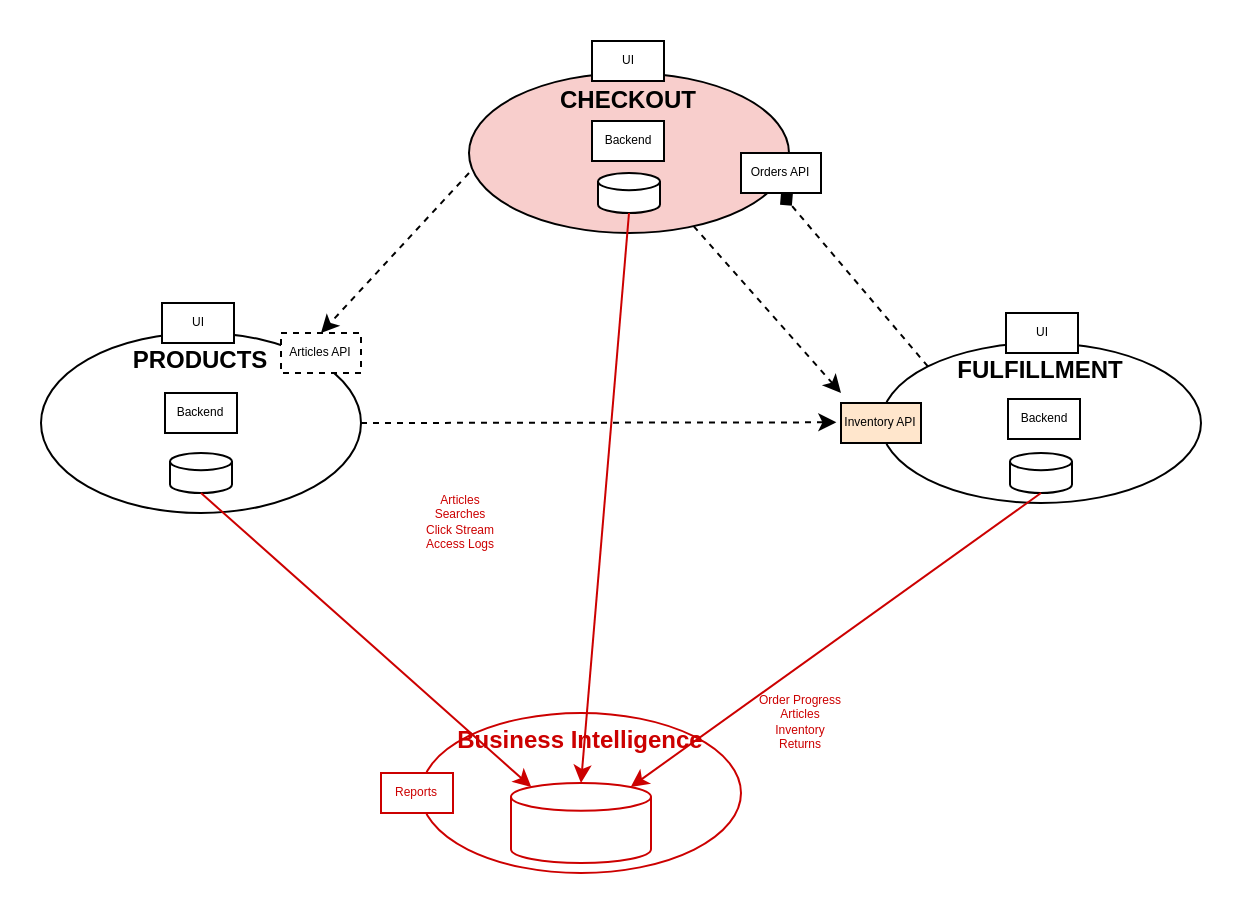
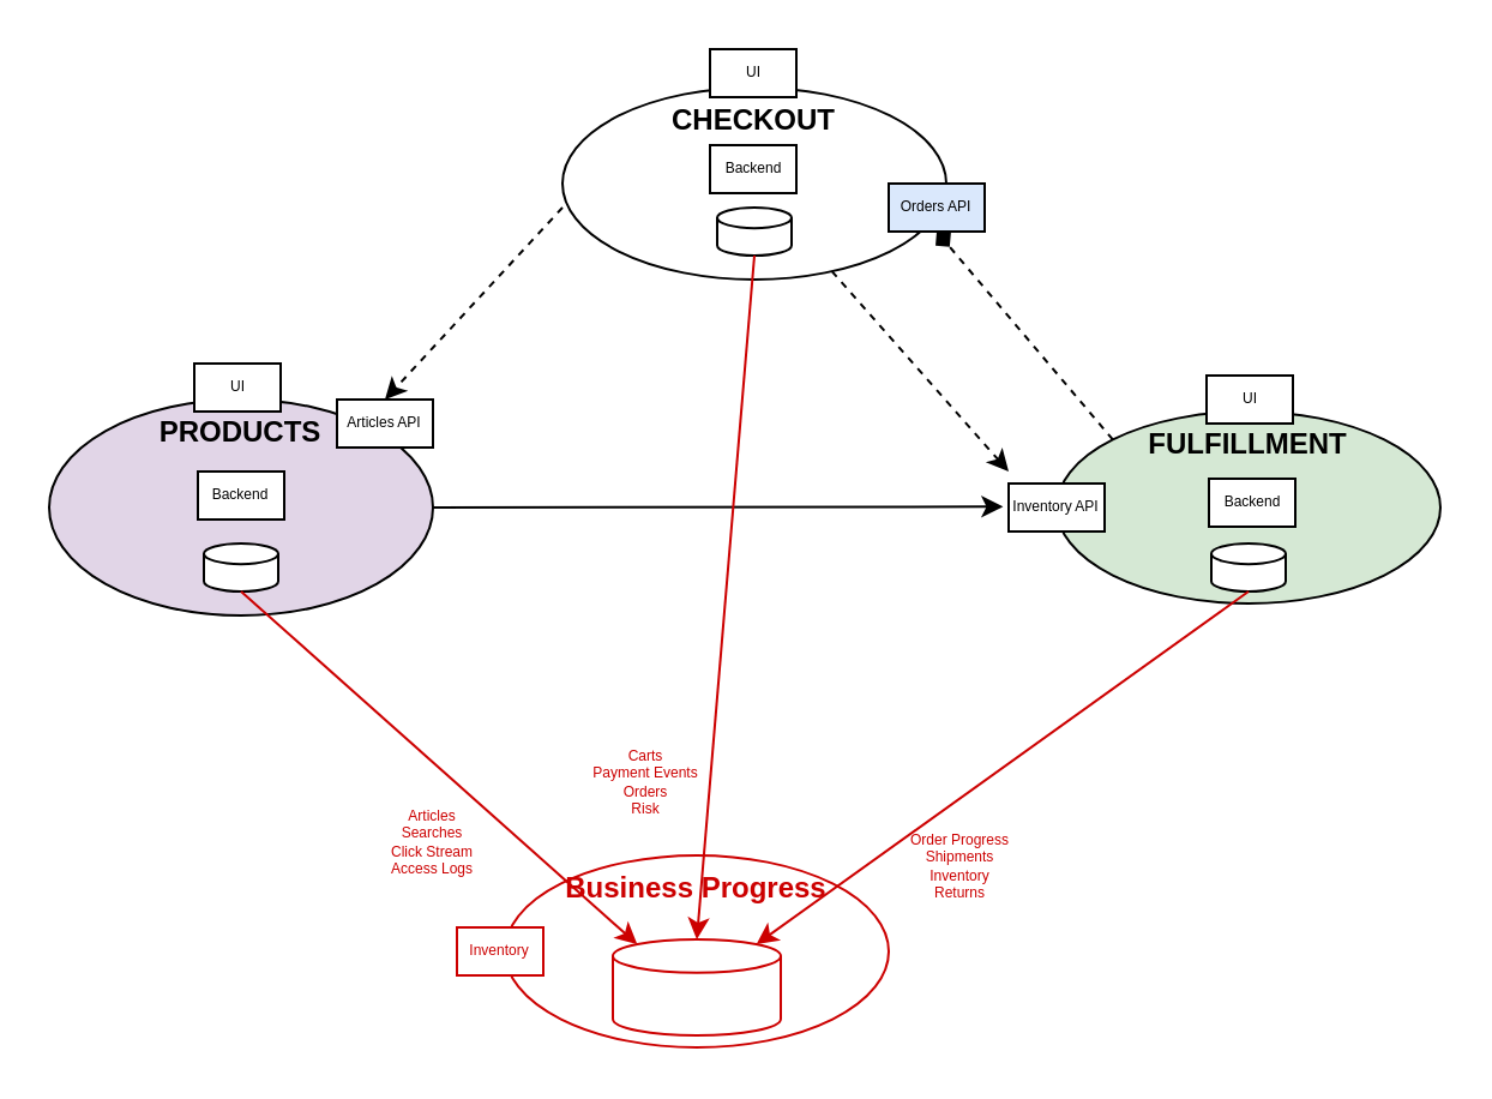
  <mxCell id="0" />
  <mxCell id="1" parent="0" />
- <mxCell id="2" value="CHECKOUT" style="ellipse;whiteSpace=wrap;html=1;fontStyle=1;verticalAlign=top;fillColor=#f8cecc;" vertex="1" parent="1"><mxGeometry x="234" y="36" width="160" height="80" as="geometry" /></mxCell>
- <mxCell id="3" value="PRODUCTS" style="ellipse;whiteSpace=wrap;html=1;fontStyle=1;verticalAlign=top;" vertex="1" parent="1"><mxGeometry x="20" y="166" width="160" height="90" as="geometry" /></mxCell>
+ <mxCell id="2" value="CHECKOUT" style="ellipse;whiteSpace=wrap;html=1;fontStyle=1;verticalAlign=top;" vertex="1" parent="1"><mxGeometry x="234" y="36" width="160" height="80" as="geometry" /></mxCell>
+ <mxCell id="3" value="PRODUCTS" style="ellipse;whiteSpace=wrap;html=1;fontStyle=1;verticalAlign=top;fillColor=#e1d5e7;" vertex="1" parent="1"><mxGeometry x="20" y="166" width="160" height="90" as="geometry" /></mxCell>
  <mxCell id="4" value="" style="endArrow=classic;html=1;rounded=0;exitX=0.033;exitY=0.65;exitDx=0;exitDy=0;exitPerimeter=0;entryX=0.5;entryY=0;entryDx=0;entryDy=0;dashed=1;" edge="1" parent="1" target="14"><mxGeometry width="50" height="50" relative="1" as="geometry"><mxPoint x="234" y="86" as="sourcePoint" /><mxPoint x="150" y="156" as="targetPoint" /></mxGeometry></mxCell>
- <mxCell id="5" value="FULFILLMENT" style="ellipse;whiteSpace=wrap;html=1;fontStyle=1;verticalAlign=top;" vertex="1" parent="1"><mxGeometry x="440" y="171" width="160" height="80" as="geometry" /></mxCell>
- <mxCell id="6" value="" style="endArrow=classic;html=1;rounded=0;exitX=1;exitY=0.5;exitDx=0;exitDy=0;entryX=-0.058;entryY=0.483;entryDx=0;entryDy=0;entryPerimeter=0;dashed=1;" edge="1" parent="1" source="3" target="13"><mxGeometry width="50" height="50" relative="1" as="geometry"><mxPoint x="244" y="96" as="sourcePoint" /><mxPoint x="410" y="211" as="targetPoint" /></mxGeometry></mxCell>
+ <mxCell id="5" value="FULFILLMENT" style="ellipse;whiteSpace=wrap;html=1;fontStyle=1;verticalAlign=top;fillColor=#d5e8d4;" vertex="1" parent="1"><mxGeometry x="440" y="171" width="160" height="80" as="geometry" /></mxCell>
+ <mxCell id="6" value="" style="endArrow=classic;html=1;rounded=0;exitX=1;exitY=0.5;exitDx=0;exitDy=0;entryX=-0.058;entryY=0.483;entryDx=0;entryDy=0;entryPerimeter=0;dashed=0;" edge="1" parent="1" source="3" target="13"><mxGeometry width="50" height="50" relative="1" as="geometry"><mxPoint x="244" y="96" as="sourcePoint" /><mxPoint x="410" y="211" as="targetPoint" /></mxGeometry></mxCell>
  <mxCell id="7" value="" style="endArrow=classic;html=1;rounded=0;dashed=1;" edge="1" parent="1" source="2"><mxGeometry width="50" height="50" relative="1" as="geometry"><mxPoint x="190" y="221" as="sourcePoint" /><mxPoint x="420" y="196" as="targetPoint" /></mxGeometry></mxCell>
  <mxCell id="8" value="" style="shape=cylinder3;whiteSpace=wrap;html=1;boundedLbl=1;backgroundOutline=1;size=4.286;" vertex="1" parent="1"><mxGeometry x="298.5" y="86" width="31" height="20" as="geometry" /></mxCell>
  <mxCell id="9" value="" style="shape=cylinder3;whiteSpace=wrap;html=1;boundedLbl=1;backgroundOutline=1;size=4.286;" vertex="1" parent="1"><mxGeometry x="84.5" y="226" width="31" height="20" as="geometry" /></mxCell>
  <mxCell id="10" value="" style="shape=cylinder3;whiteSpace=wrap;html=1;boundedLbl=1;backgroundOutline=1;size=4.286;" vertex="1" parent="1"><mxGeometry x="504.5" y="226" width="31" height="20" as="geometry" /></mxCell>
- <mxCell id="11" value="Orders API" style="rounded=0;whiteSpace=wrap;html=1;fontSize=6;" vertex="1" parent="1"><mxGeometry x="370" y="76" width="40" height="20" as="geometry" /></mxCell>
+ <mxCell id="11" value="Orders API" style="rounded=0;whiteSpace=wrap;html=1;fontSize=6;fillColor=#dae8fc;" vertex="1" parent="1"><mxGeometry x="370" y="76" width="40" height="20" as="geometry" /></mxCell>
  <mxCell id="12" value="" style="endArrow=diamond;html=1;rounded=0;exitX=0;exitY=0;exitDx=0;exitDy=0;entryX=0.5;entryY=1;entryDx=0;entryDy=0;dashed=1;" edge="1" parent="1" source="5" target="11"><mxGeometry width="50" height="50" relative="1" as="geometry"><mxPoint x="190" y="221" as="sourcePoint" /><mxPoint x="450" y="221" as="targetPoint" /></mxGeometry></mxCell>
- <mxCell id="13" value="Inventory API" style="rounded=0;whiteSpace=wrap;html=1;fontSize=6;fillColor=#ffe6cc;" vertex="1" parent="1"><mxGeometry x="420" y="201" width="40" height="20" as="geometry" /></mxCell>
- <mxCell id="14" value="Articles API" style="rounded=0;whiteSpace=wrap;html=1;fontSize=6;dashed=1;" vertex="1" parent="1"><mxGeometry x="140" y="166" width="40" height="20" as="geometry" /></mxCell>
+ <mxCell id="13" value="Inventory API" style="rounded=0;whiteSpace=wrap;html=1;fontSize=6;" vertex="1" parent="1"><mxGeometry x="420" y="201" width="40" height="20" as="geometry" /></mxCell>
+ <mxCell id="14" value="Articles API" style="rounded=0;whiteSpace=wrap;html=1;fontSize=6;" vertex="1" parent="1"><mxGeometry x="140" y="166" width="40" height="20" as="geometry" /></mxCell>
  <mxCell id="15" value="UI" style="rounded=0;whiteSpace=wrap;html=1;fontSize=6;" vertex="1" parent="1"><mxGeometry x="295.5" y="20" width="36" height="20" as="geometry" /></mxCell>
  <mxCell id="16" value="UI" style="rounded=0;whiteSpace=wrap;html=1;fontSize=6;" vertex="1" parent="1"><mxGeometry x="80.5" y="151" width="36" height="20" as="geometry" /></mxCell>
  <mxCell id="17" value="UI" style="rounded=0;whiteSpace=wrap;html=1;fontSize=6;" vertex="1" parent="1"><mxGeometry x="502.5" y="156" width="36" height="20" as="geometry" /></mxCell>
- <mxCell id="18" value="Business Intelligence" style="ellipse;whiteSpace=wrap;html=1;fontStyle=1;verticalAlign=top;fontColor=#CC0000;strokeColor=#CC0000;" vertex="1" parent="1"><mxGeometry x="210" y="356" width="160" height="80" as="geometry" /></mxCell>
+ <mxCell id="18" value="Business Progress" style="ellipse;whiteSpace=wrap;html=1;fontStyle=1;verticalAlign=top;fontColor=#CC0000;strokeColor=#CC0000;" vertex="1" parent="1"><mxGeometry x="210" y="356" width="160" height="80" as="geometry" /></mxCell>
  <mxCell id="19" value="" style="shape=cylinder3;whiteSpace=wrap;html=1;boundedLbl=1;backgroundOutline=1;size=6.931;strokeColor=#CC0000;" vertex="1" parent="1"><mxGeometry x="255" y="391" width="70" height="40" as="geometry" /></mxCell>
  <mxCell id="20" value="" style="endArrow=classic;html=1;rounded=0;fontSize=6;fontColor=#CC0000;entryX=0.5;entryY=0;entryDx=0;entryDy=0;entryPerimeter=0;exitX=0.5;exitY=1;exitDx=0;exitDy=0;exitPerimeter=0;strokeColor=#CC0000;" edge="1" parent="1" source="8" target="19"><mxGeometry width="50" height="50" relative="1" as="geometry"><mxPoint x="470" y="16" as="sourcePoint" /><mxPoint x="670" y="-14" as="targetPoint" /></mxGeometry></mxCell>
  <mxCell id="21" value="" style="endArrow=classic;html=1;rounded=0;fontSize=6;fontColor=#CC0000;exitX=0.5;exitY=1;exitDx=0;exitDy=0;exitPerimeter=0;strokeColor=#CC0000;entryX=0.145;entryY=0;entryDx=0;entryDy=2.01;entryPerimeter=0;" edge="1" parent="1" source="9" target="19"><mxGeometry width="50" height="50" relative="1" as="geometry"><mxPoint x="339.5" y="106" as="sourcePoint" /><mxPoint x="710" y="129" as="targetPoint" /></mxGeometry></mxCell>
  <mxCell id="22" value="" style="endArrow=classic;html=1;rounded=0;fontSize=6;fontColor=#CC0000;exitX=0.5;exitY=1;exitDx=0;exitDy=0;exitPerimeter=0;strokeColor=#CC0000;entryX=0.855;entryY=0;entryDx=0;entryDy=2.01;entryPerimeter=0;" edge="1" parent="1" source="10" target="19"><mxGeometry width="50" height="50" relative="1" as="geometry"><mxPoint x="125.5" y="246" as="sourcePoint" /><mxPoint x="720" y="139" as="targetPoint" /></mxGeometry></mxCell>
- <mxCell id="23" value="Reports" style="rounded=0;whiteSpace=wrap;html=1;fontSize=6;strokeColor=#CC0000;fontColor=#CC0000;" vertex="1" parent="1"><mxGeometry x="190" y="386" width="36" height="20" as="geometry" /></mxCell>
- <mxCell id="25" value="Order Progress&lt;br&gt;Articles&lt;br&gt;Inventory&lt;br&gt;Returns" style="text;html=1;strokeColor=none;fillColor=none;align=center;verticalAlign=middle;whiteSpace=wrap;rounded=0;fontSize=6;fontColor=#CC0000;" vertex="1" parent="1"><mxGeometry x="370" y="346" width="60" height="30" as="geometry" /></mxCell>
- <mxCell id="26" value="Articles&lt;br&gt;Searches&lt;br&gt;Click Stream&lt;br&gt;Access Logs" style="text;html=1;strokeColor=none;fillColor=none;align=center;verticalAlign=middle;whiteSpace=wrap;rounded=0;fontSize=6;fontColor=#CC0000;" vertex="1" parent="1"><mxGeometry x="200" y="246" width="60" height="30" as="geometry" /></mxCell>
+ <mxCell id="23" value="Inventory" style="rounded=0;whiteSpace=wrap;html=1;fontSize=6;strokeColor=#CC0000;fontColor=#CC0000;" vertex="1" parent="1"><mxGeometry x="190" y="386" width="36" height="20" as="geometry" /></mxCell>
+ <mxCell id="24" value="Carts&lt;br&gt;Payment Events&lt;br&gt;Orders&lt;br&gt;Risk" style="text;html=1;strokeColor=none;fillColor=none;align=center;verticalAlign=middle;whiteSpace=wrap;rounded=0;fontSize=6;fontColor=#CC0000;" vertex="1" parent="1"><mxGeometry x="238.5" y="311" width="60" height="30" as="geometry" /></mxCell>
+ <mxCell id="25" value="Order Progress&lt;br&gt;Shipments&lt;br&gt;Inventory&lt;br&gt;Returns" style="text;html=1;strokeColor=none;fillColor=none;align=center;verticalAlign=middle;whiteSpace=wrap;rounded=0;fontSize=6;fontColor=#CC0000;" vertex="1" parent="1"><mxGeometry x="370" y="346" width="60" height="30" as="geometry" /></mxCell>
+ <mxCell id="26" value="Articles&lt;br&gt;Searches&lt;br&gt;Click Stream&lt;br&gt;Access Logs" style="text;html=1;strokeColor=none;fillColor=none;align=center;verticalAlign=middle;whiteSpace=wrap;rounded=0;fontSize=6;fontColor=#CC0000;" vertex="1" parent="1"><mxGeometry x="150" y="336" width="60" height="30" as="geometry" /></mxCell>
  <mxCell id="27" value="Backend" style="rounded=0;whiteSpace=wrap;html=1;fontSize=6;" vertex="1" parent="1"><mxGeometry x="82" y="196" width="36" height="20" as="geometry" /></mxCell>
  <mxCell id="28" value="Backend" style="rounded=0;whiteSpace=wrap;html=1;fontSize=6;" vertex="1" parent="1"><mxGeometry x="295.5" y="60" width="36" height="20" as="geometry" /></mxCell>
  <mxCell id="29" value="Backend" style="rounded=0;whiteSpace=wrap;html=1;fontSize=6;" vertex="1" parent="1"><mxGeometry x="503.5" y="199" width="36" height="20" as="geometry" /></mxCell>
